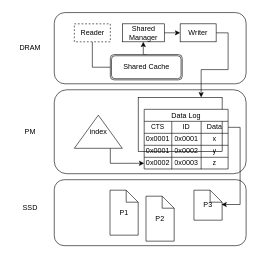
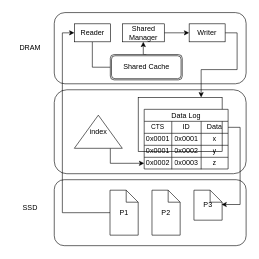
  <mxCell id="0" />
  <mxCell id="1" parent="0" />
  <mxCell id="2" value="" style="rounded=1;whiteSpace=wrap;html=1;" vertex="1" parent="1"><mxGeometry x="90" y="20" width="320" height="118.75" as="geometry" /></mxCell>
  <mxCell id="3" value="" style="rounded=1;whiteSpace=wrap;html=1;" vertex="1" parent="1"><mxGeometry x="90" y="148.75" width="320" height="140" as="geometry" /></mxCell>
  <mxCell id="4" value="" style="rounded=1;whiteSpace=wrap;html=1;" vertex="1" parent="1"><mxGeometry x="90" y="298.75" width="320" height="110" as="geometry" /></mxCell>
  <mxCell id="5" style="edgeStyle=orthogonalEdgeStyle;rounded=0;orthogonalLoop=1;jettySize=auto;html=1;exitX=0.5;exitY=1;exitDx=0;exitDy=0;entryX=0;entryY=0.5;entryDx=0;entryDy=0;endArrow=none;" edge="1" parent="1" source="6" target="36"><mxGeometry relative="1" as="geometry" /></mxCell>
- <mxCell id="6" value="Reader" style="rounded=0;whiteSpace=wrap;html=1;dashed=1;" vertex="1" parent="1"><mxGeometry x="123.5" y="38.75" width="60" height="30" as="geometry" /></mxCell>
+ <mxCell id="6" value="Reader" style="rounded=0;whiteSpace=wrap;html=1;" vertex="1" parent="1"><mxGeometry x="123.5" y="38.75" width="60" height="30" as="geometry" /></mxCell>
  <mxCell id="7" style="edgeStyle=orthogonalEdgeStyle;rounded=0;orthogonalLoop=1;jettySize=auto;html=1;exitX=1;exitY=0.5;exitDx=0;exitDy=0;entryX=0;entryY=0.5;entryDx=0;entryDy=0;" edge="1" parent="1" source="8" target="10"><mxGeometry relative="1" as="geometry" /></mxCell>
  <mxCell id="8" value="Shared Manager" style="rounded=0;whiteSpace=wrap;html=1;" vertex="1" parent="1"><mxGeometry x="203.5" y="38.75" width="70" height="30" as="geometry" /></mxCell>
  <mxCell id="9" style="edgeStyle=orthogonalEdgeStyle;rounded=0;orthogonalLoop=1;jettySize=auto;html=1;exitX=1;exitY=0.5;exitDx=0;exitDy=0;entryX=0.75;entryY=0;entryDx=0;entryDy=0;" edge="1" parent="1" source="10" target="13"><mxGeometry relative="1" as="geometry" /></mxCell>
- <mxCell id="10" value="Writer" style="rounded=0;whiteSpace=wrap;html=1;" vertex="1" parent="1"><mxGeometry x="300" y="38.75" width="60" height="30" as="geometry" /></mxCell>
+ <mxCell id="10" value="Writer" style="rounded=0;whiteSpace=wrap;html=1;" vertex="1" parent="1"><mxGeometry x="315" y="38.75" width="60" height="30" as="geometry" /></mxCell>
  <mxCell id="11" value="P3" style="shape=note;size=20;whiteSpace=wrap;html=1;" vertex="1" parent="1"><mxGeometry x="323" y="316.25" width="47" height="50" as="geometry" /></mxCell>
- <mxCell id="12" value="P2" style="shape=note;size=20;whiteSpace=wrap;html=1;" vertex="1" parent="1"><mxGeometry x="243" y="326.25" width="47" height="75" as="geometry" /></mxCell>
+ <mxCell id="12" value="P2" style="shape=note;size=20;whiteSpace=wrap;html=1;" vertex="1" parent="1"><mxGeometry x="253" y="316.25" width="47" height="75" as="geometry" /></mxCell>
  <mxCell id="13" value="" style="rounded=0;whiteSpace=wrap;html=1;" vertex="1" parent="1"><mxGeometry x="230" y="161.37" width="140" height="90" as="geometry" /></mxCell>
  <mxCell id="14" value="Data Log" style="shape=table;startSize=20;container=1;collapsible=0;childLayout=tableLayout;strokeColor=default;fontSize=12;labelBorderColor=none;labelBackgroundColor=none;" vertex="1" parent="1"><mxGeometry x="240" y="181.37" width="140" height="99.5" as="geometry" /></mxCell>
  <mxCell id="15" value="" style="shape=tableRow;horizontal=0;startSize=0;swimlaneHead=0;swimlaneBody=0;strokeColor=inherit;top=0;left=0;bottom=0;right=0;collapsible=0;dropTarget=0;fillColor=none;points=[[0,0.5],[1,0.5]];portConstraint=eastwest;fontSize=12;" vertex="1" parent="14"><mxGeometry y="20" width="140" height="20" as="geometry" /></mxCell>
  <mxCell id="16" value="&lt;font style=&quot;font-size: 11px;&quot;&gt;CTS&lt;/font&gt;" style="shape=partialRectangle;html=1;whiteSpace=wrap;connectable=0;strokeColor=inherit;overflow=hidden;fillColor=none;top=0;left=0;bottom=0;right=0;pointerEvents=1;fontSize=12;" vertex="1" parent="15"><mxGeometry width="46" height="20" as="geometry"><mxRectangle width="46" height="20" as="alternateBounds" /></mxGeometry></mxCell>
  <mxCell id="17" value="&lt;font style=&quot;font-size: 12px;&quot;&gt;ID&lt;/font&gt;" style="shape=partialRectangle;html=1;whiteSpace=wrap;connectable=0;strokeColor=inherit;overflow=hidden;fillColor=none;top=0;left=0;bottom=0;right=0;pointerEvents=1;fontSize=12;" vertex="1" parent="15"><mxGeometry x="46" width="49" height="20" as="geometry"><mxRectangle width="49" height="20" as="alternateBounds" /></mxGeometry></mxCell>
  <mxCell id="18" value="Data" style="shape=partialRectangle;html=1;whiteSpace=wrap;connectable=0;strokeColor=inherit;overflow=hidden;fillColor=none;top=0;left=0;bottom=0;right=0;pointerEvents=1;fontSize=12;" vertex="1" parent="15"><mxGeometry x="95" width="45" height="20" as="geometry"><mxRectangle width="45" height="20" as="alternateBounds" /></mxGeometry></mxCell>
  <mxCell id="19" value="" style="shape=tableRow;horizontal=0;startSize=0;swimlaneHead=0;swimlaneBody=0;strokeColor=inherit;top=0;left=0;bottom=0;right=0;collapsible=0;dropTarget=0;fillColor=none;points=[[0,0.5],[1,0.5]];portConstraint=eastwest;fontSize=12;" vertex="1" parent="14"><mxGeometry y="40" width="140" height="20" as="geometry" /></mxCell>
  <mxCell id="20" value="0x0001" style="shape=partialRectangle;html=1;whiteSpace=wrap;connectable=0;strokeColor=inherit;overflow=hidden;fillColor=none;top=0;left=0;bottom=0;right=0;pointerEvents=1;fontSize=12;" vertex="1" parent="19"><mxGeometry width="46" height="20" as="geometry"><mxRectangle width="46" height="20" as="alternateBounds" /></mxGeometry></mxCell>
  <mxCell id="21" value="0x0001" style="shape=partialRectangle;html=1;whiteSpace=wrap;connectable=0;strokeColor=inherit;overflow=hidden;fillColor=none;top=0;left=0;bottom=0;right=0;pointerEvents=1;fontSize=12;" vertex="1" parent="19"><mxGeometry x="46" width="49" height="20" as="geometry"><mxRectangle width="49" height="20" as="alternateBounds" /></mxGeometry></mxCell>
  <mxCell id="22" value="x" style="shape=partialRectangle;html=1;whiteSpace=wrap;connectable=0;strokeColor=inherit;overflow=hidden;fillColor=none;top=0;left=0;bottom=0;right=0;pointerEvents=1;fontSize=12;" vertex="1" parent="19"><mxGeometry x="95" width="45" height="20" as="geometry"><mxRectangle width="45" height="20" as="alternateBounds" /></mxGeometry></mxCell>
  <mxCell id="23" value="" style="shape=tableRow;horizontal=0;startSize=0;swimlaneHead=0;swimlaneBody=0;strokeColor=inherit;top=0;left=0;bottom=0;right=0;collapsible=0;dropTarget=0;fillColor=none;points=[[0,0.5],[1,0.5]];portConstraint=eastwest;fontSize=12;" vertex="1" parent="14"><mxGeometry y="60" width="140" height="20" as="geometry" /></mxCell>
  <mxCell id="24" value="0x0001" style="shape=partialRectangle;html=1;whiteSpace=wrap;connectable=0;strokeColor=inherit;overflow=hidden;fillColor=none;top=0;left=0;bottom=0;right=0;pointerEvents=1;fontSize=12;" vertex="1" parent="23"><mxGeometry width="46" height="20" as="geometry"><mxRectangle width="46" height="20" as="alternateBounds" /></mxGeometry></mxCell>
  <mxCell id="25" value="0x0002" style="shape=partialRectangle;html=1;whiteSpace=wrap;connectable=0;strokeColor=inherit;overflow=hidden;fillColor=none;top=0;left=0;bottom=0;right=0;pointerEvents=1;fontSize=12;" vertex="1" parent="23"><mxGeometry x="46" width="49" height="20" as="geometry"><mxRectangle width="49" height="20" as="alternateBounds" /></mxGeometry></mxCell>
  <mxCell id="26" value="y" style="shape=partialRectangle;html=1;whiteSpace=wrap;connectable=0;strokeColor=inherit;overflow=hidden;fillColor=none;top=0;left=0;bottom=0;right=0;pointerEvents=1;fontSize=12;" vertex="1" parent="23"><mxGeometry x="95" width="45" height="20" as="geometry"><mxRectangle width="45" height="20" as="alternateBounds" /></mxGeometry></mxCell>
  <mxCell id="27" value="" style="shape=tableRow;horizontal=0;startSize=0;swimlaneHead=0;swimlaneBody=0;strokeColor=inherit;top=0;left=0;bottom=0;right=0;collapsible=0;dropTarget=0;fillColor=none;points=[[0,0.5],[1,0.5]];portConstraint=eastwest;fontSize=12;" vertex="1" parent="14"><mxGeometry y="80" width="140" height="20" as="geometry" /></mxCell>
  <mxCell id="28" value="0x0002" style="shape=partialRectangle;html=1;whiteSpace=wrap;connectable=0;strokeColor=inherit;overflow=hidden;fillColor=none;top=0;left=0;bottom=0;right=0;pointerEvents=1;fontSize=12;" vertex="1" parent="27"><mxGeometry width="46" height="20" as="geometry"><mxRectangle width="46" height="20" as="alternateBounds" /></mxGeometry></mxCell>
  <mxCell id="29" value="0x0003" style="shape=partialRectangle;html=1;whiteSpace=wrap;connectable=0;strokeColor=inherit;overflow=hidden;fillColor=none;top=0;left=0;bottom=0;right=0;pointerEvents=1;fontSize=12;" vertex="1" parent="27"><mxGeometry x="46" width="49" height="20" as="geometry"><mxRectangle width="49" height="20" as="alternateBounds" /></mxGeometry></mxCell>
  <mxCell id="30" value="z" style="shape=partialRectangle;html=1;whiteSpace=wrap;connectable=0;strokeColor=inherit;overflow=hidden;fillColor=none;top=0;left=0;bottom=0;right=0;pointerEvents=1;fontSize=12;" vertex="1" parent="27"><mxGeometry x="95" width="45" height="20" as="geometry"><mxRectangle width="45" height="20" as="alternateBounds" /></mxGeometry></mxCell>
  <mxCell id="31" style="edgeStyle=orthogonalEdgeStyle;rounded=0;orthogonalLoop=1;jettySize=auto;html=1;exitX=0;exitY=0.75;exitDx=0;exitDy=0;entryX=0;entryY=0.5;entryDx=0;entryDy=0;" edge="1" parent="1" source="32" target="27"><mxGeometry relative="1" as="geometry" /></mxCell>
  <mxCell id="32" value="index" style="triangle;whiteSpace=wrap;html=1;direction=north;" vertex="1" parent="1"><mxGeometry x="123.5" y="191.12" width="80" height="55.25" as="geometry" /></mxCell>
+ <mxCell id="33" style="edgeStyle=orthogonalEdgeStyle;rounded=0;orthogonalLoop=1;jettySize=auto;html=1;exitX=0;exitY=0.5;exitDx=0;exitDy=0;exitPerimeter=0;entryX=0;entryY=0.5;entryDx=0;entryDy=0;" edge="1" parent="1" source="34" target="6"><mxGeometry relative="1" as="geometry" /></mxCell>
  <mxCell id="34" value="P1" style="shape=note;size=20;whiteSpace=wrap;html=1;" vertex="1" parent="1"><mxGeometry x="183" y="316.25" width="47" height="75" as="geometry" /></mxCell>
  <mxCell id="35" style="edgeStyle=orthogonalEdgeStyle;rounded=0;orthogonalLoop=1;jettySize=auto;html=1;exitX=0.5;exitY=0;exitDx=0;exitDy=0;entryX=0.5;entryY=1;entryDx=0;entryDy=0;" edge="1" parent="1" source="36" target="8"><mxGeometry relative="1" as="geometry" /></mxCell>
  <mxCell id="36" value="Shared Cache" style="shape=ext;double=1;rounded=1;whiteSpace=wrap;html=1;" vertex="1" parent="1"><mxGeometry x="183.5" y="90" width="120" height="42.24" as="geometry" /></mxCell>
  <mxCell id="37" style="edgeStyle=orthogonalEdgeStyle;rounded=0;orthogonalLoop=1;jettySize=auto;html=1;exitX=1;exitY=0.5;exitDx=0;exitDy=0;entryX=0.979;entryY=0.477;entryDx=0;entryDy=0;entryPerimeter=0;" edge="1" parent="1" source="15" target="11"><mxGeometry relative="1" as="geometry" /></mxCell>
  <mxCell id="38" value="DRAM" style="text;html=1;strokeColor=none;fillColor=none;align=center;verticalAlign=middle;whiteSpace=wrap;rounded=0;" vertex="1" parent="1"><mxGeometry x="20" y="64.38" width="60" height="30" as="geometry" /></mxCell>
- <mxCell id="39" value="PM" style="text;html=1;strokeColor=none;fillColor=none;align=center;verticalAlign=middle;whiteSpace=wrap;rounded=0;" vertex="1" parent="1"><mxGeometry x="20" y="203.75" width="60" height="30" as="geometry" /></mxCell>
  <mxCell id="40" value="SSD" style="text;html=1;strokeColor=none;fillColor=none;align=center;verticalAlign=middle;whiteSpace=wrap;rounded=0;" vertex="1" parent="1"><mxGeometry x="20" y="330" width="60" height="30" as="geometry" /></mxCell>
